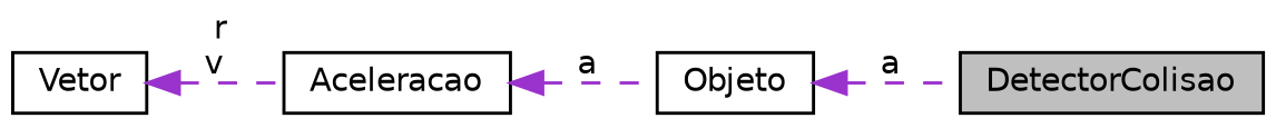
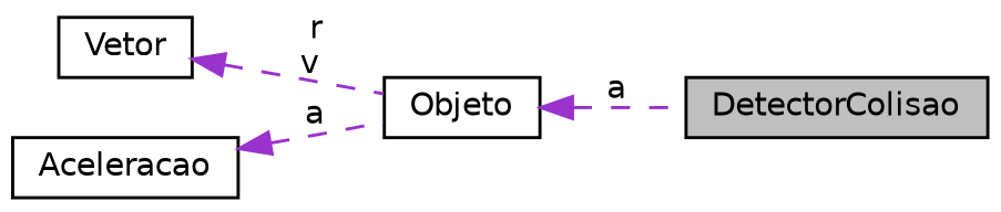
  digraph {
    rankdir=LR
    node [color=black fillcolor=white fontname=Helvetica fontsize=10 shape=record style=filled]
    edge [color=darkorchid3 dir=back fontname=Helvetica fontsize=10 labelfontname=Helvetica labelfontsize=10 style=dashed]
    n1 [fillcolor=grey75 fontcolor=black height=0.2 label=DetectorColisao width=0.4]
    n2 [height=0.2 label=Objeto width=0.4]
    n3 [height=0.2 label=Vetor width=0.4]
    n4 [height=0.2 label=Aceleracao width=0.4]
    n2 -> n1 [label=" a"]
-   n3 -> n4 [label=" r\nv"]
+   n3 -> n2 [label=" r\nv"]
    n4 -> n2 [label=" a"]
  }
